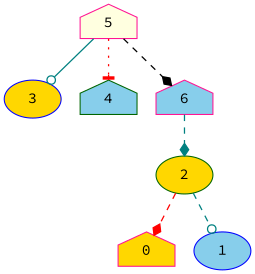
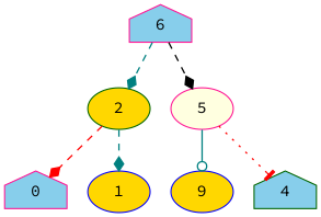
  digraph {
    fontname="Source Code Pro"
    node [color=deeppink fillcolor=skyblue fontname="Source Code Pro" shape=house style=filled]
    edge [arrowhead=diamond color=teal fontname="Source Code Pro" penwidth=1.2 style=dashed]
-   0 [fillcolor=gold]
-   1 [color=blue shape=ellipse]
-   3 [color=blue fillcolor=gold shape=ellipse]
+   0
+   1 [color=blue fillcolor=gold shape=ellipse]
+   3 [color=blue fillcolor=gold shape=ellipse label=9]
    4 [color=darkgreen]
    2 [color=darkgreen fillcolor=gold shape=ellipse]
-   5 [fillcolor=lightyellow]
+   5 [fillcolor=lightyellow shape=ellipse]
    6
    subgraph sub_1 {
      0
      1
    }
    subgraph sub_2 {
      3
      4
    }
    subgraph sub_3 {
      0
      1
      2
    }
    subgraph sub_4 {
      3
      4
      5
    }
    2 -> 0 [color=red]
-   2 -> 1 [arrowhead=odot]
+   2 -> 1
    5 -> 3 [arrowhead=odot style=solid]
    5 -> 4 [arrowhead=tee color=red style=dotted]
    6 -> 2
-   5 -> 6 [color=black]
+   6 -> 5 [color=black]
  }
